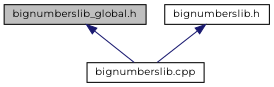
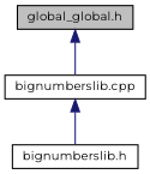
  digraph {
    fontname=Montserrat
    node [color=black fillcolor=white fontname=Montserrat fontsize=10 shape=record style=filled]
    edge [color=midnightblue dir=back fontname=Montserrat fontsize=10 labelfontname=Helvetica labelfontsize=10 style=solid]
-   n1 [fillcolor=grey75 fontcolor=black height=0.2 label="bignumberslib_global.h" width=0.4]
+   n1 [fillcolor=grey75 fontcolor=black height=0.2 label="global_global.h" width=0.4]
    n2 [height=0.2 label="bignumberslib.cpp" width=0.4]
    n3 [height=0.2 label="bignumberslib.h" width=0.4]
    n1 -> n2
-   n3 -> n2
+   n2 -> n3
  }
